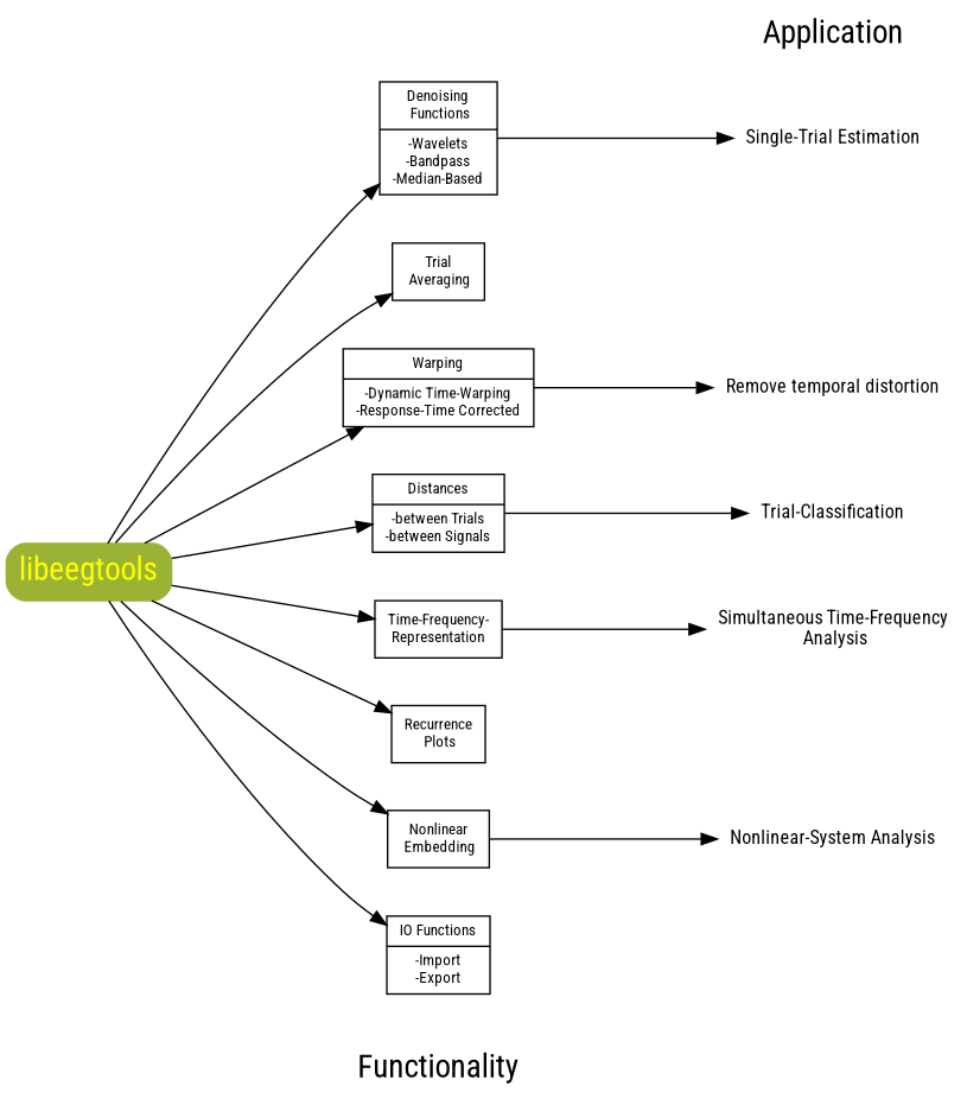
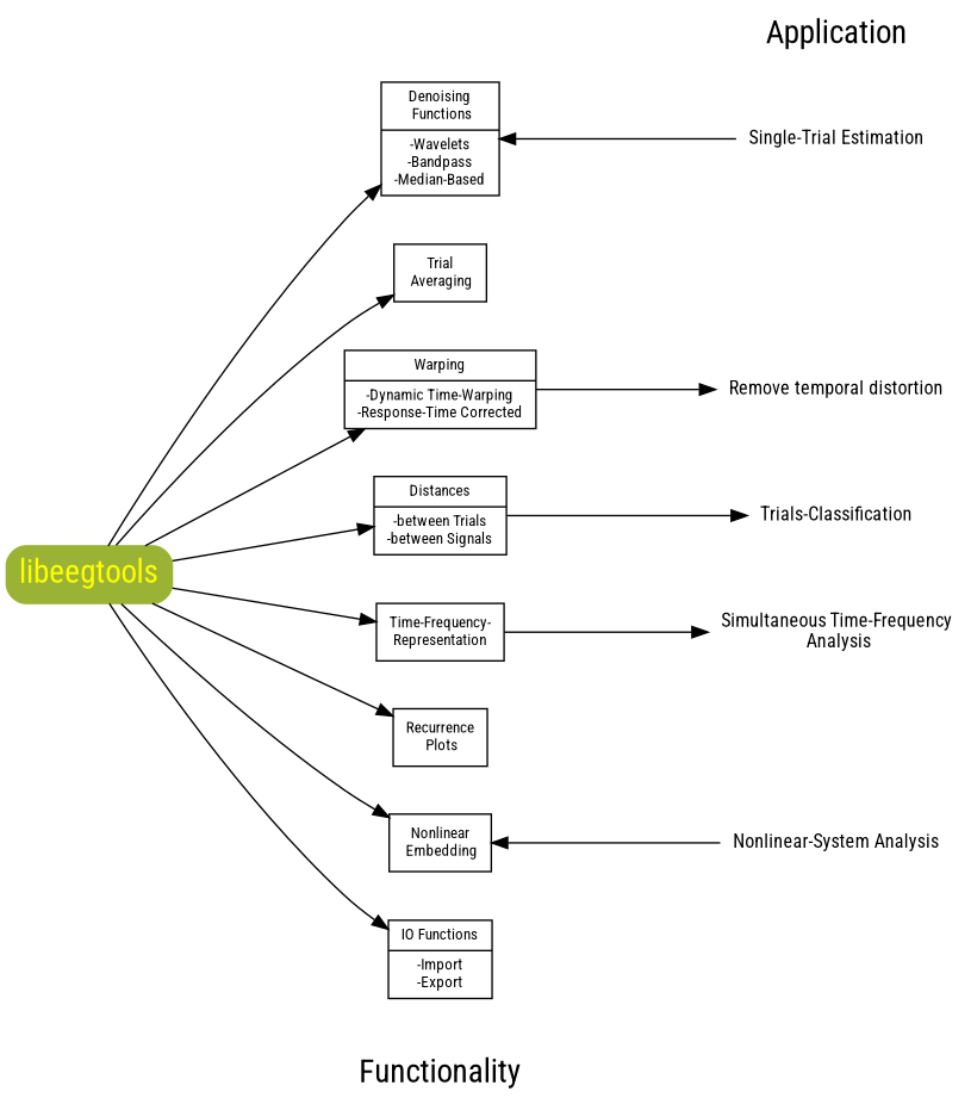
  digraph {
    fontname="Roboto Condensed"
    nodesep=0.4
    rankdir=LR
    ranksep=1.5
    node [fontname="Roboto Condensed" fontsize=10 shape=record]
    edge [fontname="Roboto Condensed"]
    Functionality [fontsize=20 shape=plaintext]
    n2 [label="Denoising\n Functions|-Wavelets\n-Bandpass\n-Median-Based"]
    n3 [label="Trial\n Averaging"]
    n4 [label="Warping|-Dynamic Time-Warping\n-Response-Time Corrected"]
    n5 [label="Distances|-between Trials\n-between Signals"]
    n6 [label="Time-Frequency-\nRepresentation"]
    n7 [label="Recurrence\n Plots"]
    n8 [label="Nonlinear\n Embedding"]
    n9 [label="IO Functions|-Import\n-Export"]
    Application [fontsize=20 shape=plaintext]
    n11 [fontsize=12 label="Single-Trial Estimation" shape=plaintext]
    n12 [fontsize=12 label="Nonlinear-System Analysis" shape=plaintext]
-   n13 [fontsize=12 label="Trial-Classification" shape=plaintext]
+   n13 [fontsize=12 label="Trials-Classification" shape=plaintext]
    n14 [fontsize=12 label="Remove temporal distortion" shape=plaintext]
    n15 [fontsize=12 label="Simultaneous Time-Frequency\n Analysis" shape=plaintext]
    libeegtools [color=".2.7.7" fontcolor=yellow fontsize=20 shape=Mrecord style=filled]
    subgraph sub_1 {
      rank=same
      Functionality
      n2
      n3
      n4
      n5
      n6
      n7
      n8
      n9
    }
    subgraph sub_2 {
      rank=same
      Application
      n11
      n12
      n13
      n14
      n15
    }
-   n2 -> n11
+   n11 -> n2
    n4 -> n14
    n5 -> n13
    n6 -> n15
-   n8 -> n12
+   n12 -> n8
    libeegtools -> n2
    libeegtools -> n3
    libeegtools -> n4
    libeegtools -> n5
    libeegtools -> n6
    libeegtools -> n7
    libeegtools -> n8
    libeegtools -> n9
  }
